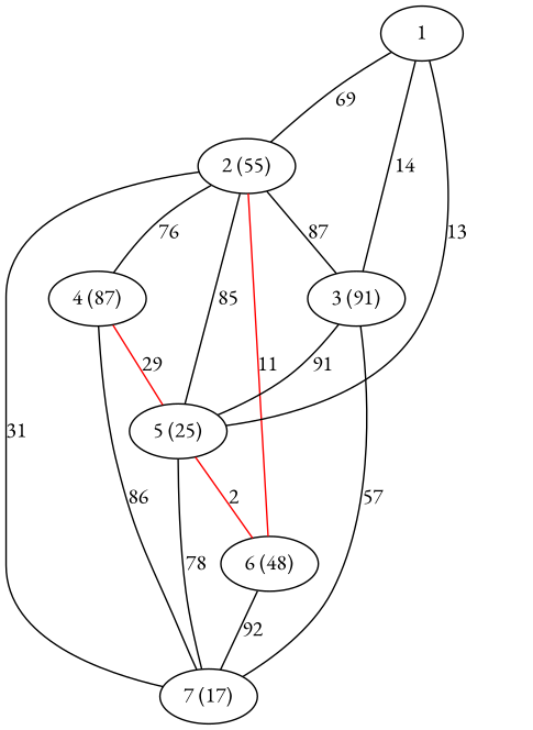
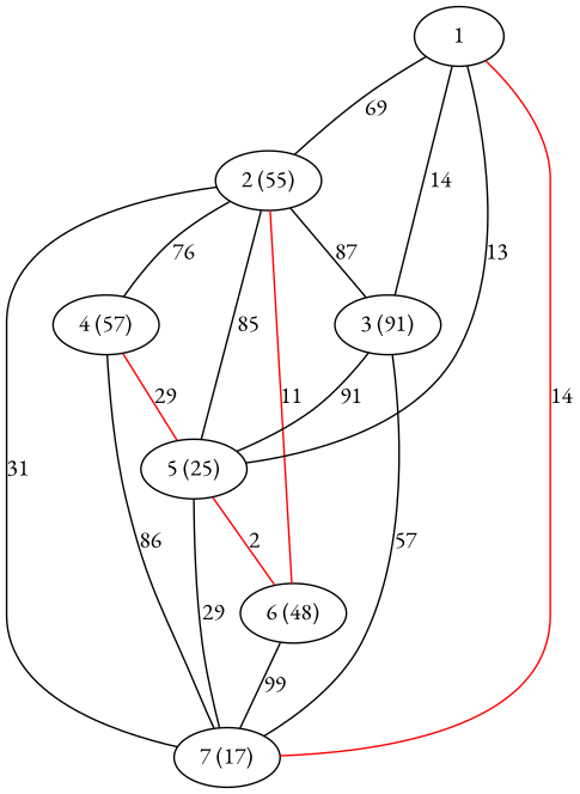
  graph {
    fontname="EB Garamond"
    node [fontname="EB Garamond"]
    edge [color=black fontname="EB Garamond"]
    n1 [label="2 (55)"]
    n2 [label="7 (17)"]
    n3 [label="5 (25)"]
    n4 [label="6 (48)"]
    n5 [label="3 (91)"]
-   n6 [label="4 (87)"]
+   n6 [label="4 (57)"]
    1
    n1 -- n2 [label=31]
    n1 -- n3 [label=85]
    n1 -- n4 [color=red label=11]
    n1 -- n5 [label=87]
    n1 -- n6 [label=76]
-   n3 -- n2 [label=78]
+   n3 -- n2 [label=29]
    n3 -- n4 [color=red label=2]
-   n4 -- n2 [label=92]
+   n4 -- n2 [label=99]
    n5 -- n2 [label=57]
    n5 -- n3 [label=91]
    n6 -- n2 [label=86]
    n6 -- n3 [color=red label=29]
    1 -- n1 [label=69]
+   1 -- n2 [color=red label=14]
    1 -- n3 [label=13]
    1 -- n5 [label=14]
  }
